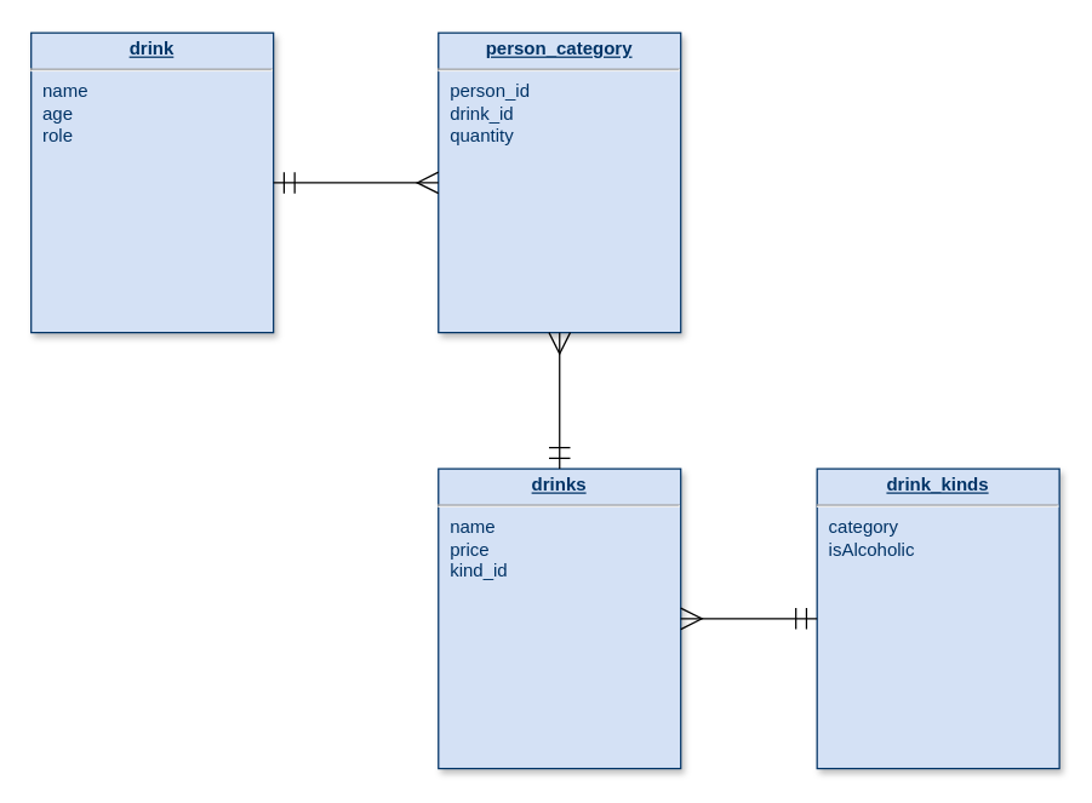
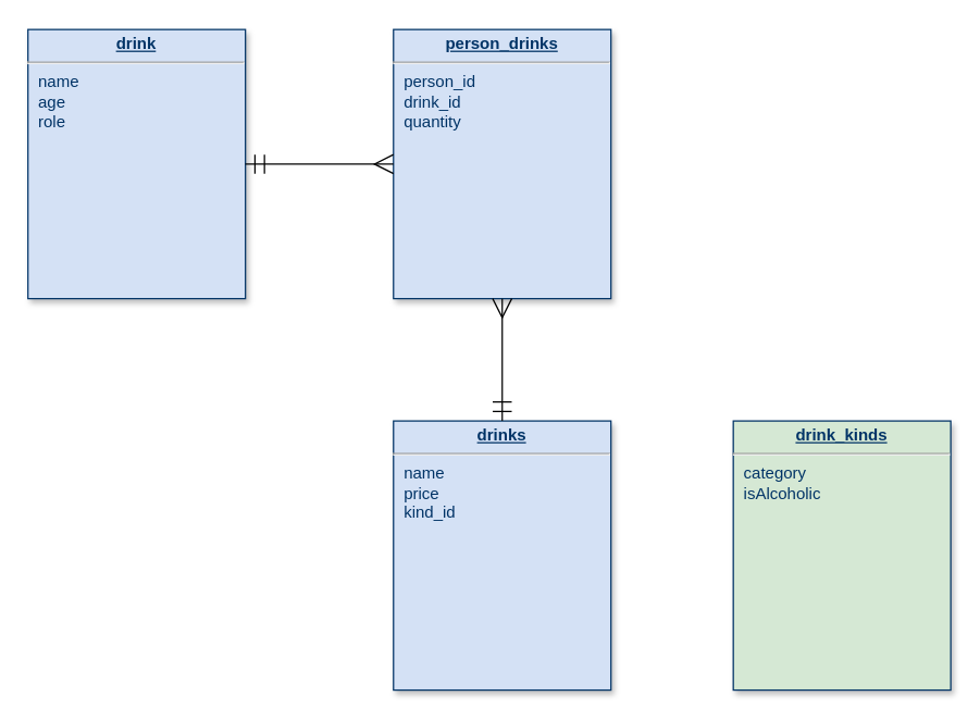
  <mxCell id="0" />
  <mxCell id="1" parent="0" />
- <mxCell id="2" value="&lt;p style=&quot;margin: 4px 0px 0px; text-align: center; text-decoration: underline;&quot;&gt;&lt;strong&gt;person_category&lt;/strong&gt;&lt;/p&gt;&lt;hr&gt;&lt;p style=&quot;margin: 0px; margin-left: 8px;&quot;&gt;person_id&lt;/p&gt;&lt;p style=&quot;margin: 0px; margin-left: 8px;&quot;&gt;drink_id&lt;/p&gt;&lt;p style=&quot;margin: 0px; margin-left: 8px;&quot;&gt;quantity&lt;/p&gt;" style="verticalAlign=top;align=left;overflow=fill;fontSize=12;fontFamily=Helvetica;html=1;strokeColor=#003366;shadow=1;fillColor=#D4E1F5;fontColor=#003366" parent="1" vertex="1"><mxGeometry x="289" y="20.96" width="160" height="198.04" as="geometry" /></mxCell>
+ <mxCell id="2" value="&lt;p style=&quot;margin: 4px 0px 0px; text-align: center; text-decoration: underline;&quot;&gt;&lt;strong&gt;person_drinks&lt;/strong&gt;&lt;/p&gt;&lt;hr&gt;&lt;p style=&quot;margin: 0px; margin-left: 8px;&quot;&gt;person_id&lt;/p&gt;&lt;p style=&quot;margin: 0px; margin-left: 8px;&quot;&gt;drink_id&lt;/p&gt;&lt;p style=&quot;margin: 0px; margin-left: 8px;&quot;&gt;quantity&lt;/p&gt;" style="verticalAlign=top;align=left;overflow=fill;fontSize=12;fontFamily=Helvetica;html=1;strokeColor=#003366;shadow=1;fillColor=#D4E1F5;fontColor=#003366" parent="1" vertex="1"><mxGeometry x="289" y="20.96" width="160" height="198.04" as="geometry" /></mxCell>
  <mxCell id="3" value="&lt;p style=&quot;margin: 4px 0px 0px; text-align: center; text-decoration: underline;&quot;&gt;&lt;strong&gt;drink&lt;/strong&gt;&lt;/p&gt;&lt;hr&gt;&lt;p style=&quot;margin: 0px; margin-left: 8px;&quot;&gt;name&lt;/p&gt;&lt;p style=&quot;margin: 0px; margin-left: 8px;&quot;&gt;age&lt;/p&gt;&lt;p style=&quot;margin: 0px; margin-left: 8px;&quot;&gt;role&lt;/p&gt;" style="verticalAlign=top;align=left;overflow=fill;fontSize=12;fontFamily=Helvetica;html=1;strokeColor=#003366;shadow=1;fillColor=#D4E1F5;fontColor=#003366" parent="1" vertex="1"><mxGeometry x="20.08" y="20.96" width="160" height="198.04" as="geometry" /></mxCell>
  <mxCell id="4" value="" style="endArrow=ERmany;endSize=12;startArrow=ERmandOne;startSize=12;startFill=0;edgeStyle=orthogonalEdgeStyle;exitX=1;exitY=0.5;rounded=0;exitDx=0;exitDy=0;endFill=0;" parent="1" source="3" target="2" edge="1"><mxGeometry x="769.36" y="450" as="geometry"><mxPoint x="198.36" y="-61" as="sourcePoint" /><mxPoint x="358.36" y="-61" as="targetPoint" /></mxGeometry></mxCell>
  <mxCell id="5" value="&lt;p style=&quot;margin: 4px 0px 0px; text-align: center; text-decoration: underline;&quot;&gt;&lt;strong&gt;drinks&lt;/strong&gt;&lt;/p&gt;&lt;hr&gt;&lt;p style=&quot;margin: 0px; margin-left: 8px;&quot;&gt;name&lt;/p&gt;&lt;p style=&quot;margin: 0px; margin-left: 8px;&quot;&gt;price&lt;/p&gt;&lt;p style=&quot;margin: 0px; margin-left: 8px;&quot;&gt;kind_id&lt;/p&gt;" style="verticalAlign=top;align=left;overflow=fill;fontSize=12;fontFamily=Helvetica;html=1;strokeColor=#003366;shadow=1;fillColor=#D4E1F5;fontColor=#003366" parent="1" vertex="1"><mxGeometry x="289" y="309" width="160" height="198.04" as="geometry" /></mxCell>
  <mxCell id="6" value="" style="endArrow=ERmany;endSize=12;startArrow=ERmandOne;startSize=12;startFill=0;edgeStyle=orthogonalEdgeStyle;exitX=0.5;exitY=0;rounded=0;exitDx=0;exitDy=0;endFill=0;entryX=0.5;entryY=1;entryDx=0;entryDy=0;" parent="1" source="5" target="2" edge="1"><mxGeometry x="769.36" y="450" as="geometry"><mxPoint x="190" y="130" as="sourcePoint" /><mxPoint x="299" y="130" as="targetPoint" /></mxGeometry></mxCell>
- <mxCell id="7" value="&lt;p style=&quot;margin: 4px 0px 0px; text-align: center; text-decoration: underline;&quot;&gt;&lt;strong&gt;drink_kinds&lt;/strong&gt;&lt;/p&gt;&lt;hr&gt;&lt;p style=&quot;margin: 0px; margin-left: 8px;&quot;&gt;category&lt;/p&gt;&lt;p style=&quot;margin: 0px; margin-left: 8px;&quot;&gt;isAlcoholic&lt;/p&gt;" style="verticalAlign=top;align=left;overflow=fill;fontSize=12;fontFamily=Helvetica;html=1;strokeColor=#003366;shadow=1;fillColor=#D4E1F5;fontColor=#003366" parent="1" vertex="1"><mxGeometry x="539" y="309" width="160" height="198.04" as="geometry" /></mxCell>
- <mxCell id="8" value="" style="endArrow=ERmandOne;endSize=12;startArrow=ERmany;startSize=12;startFill=0;edgeStyle=orthogonalEdgeStyle;exitX=1;exitY=0.5;rounded=0;exitDx=0;exitDy=0;endFill=0;entryX=0;entryY=0.5;entryDx=0;entryDy=0;" parent="1" source="5" target="7" edge="1"><mxGeometry x="769.36" y="450" as="geometry"><mxPoint x="379" y="319" as="sourcePoint" /><mxPoint x="379" y="229" as="targetPoint" /></mxGeometry></mxCell>
+ <mxCell id="7" value="&lt;p style=&quot;margin: 4px 0px 0px; text-align: center; text-decoration: underline;&quot;&gt;&lt;strong&gt;drink_kinds&lt;/strong&gt;&lt;/p&gt;&lt;hr&gt;&lt;p style=&quot;margin: 0px; margin-left: 8px;&quot;&gt;category&lt;/p&gt;&lt;p style=&quot;margin: 0px; margin-left: 8px;&quot;&gt;isAlcoholic&lt;/p&gt;" style="verticalAlign=top;align=left;overflow=fill;fontSize=12;fontFamily=Helvetica;html=1;strokeColor=#003366;shadow=1;fillColor=#d5e8d4;fontColor=#003366;" parent="1" vertex="1"><mxGeometry x="539" y="309" width="160" height="198.04" as="geometry" /></mxCell>
